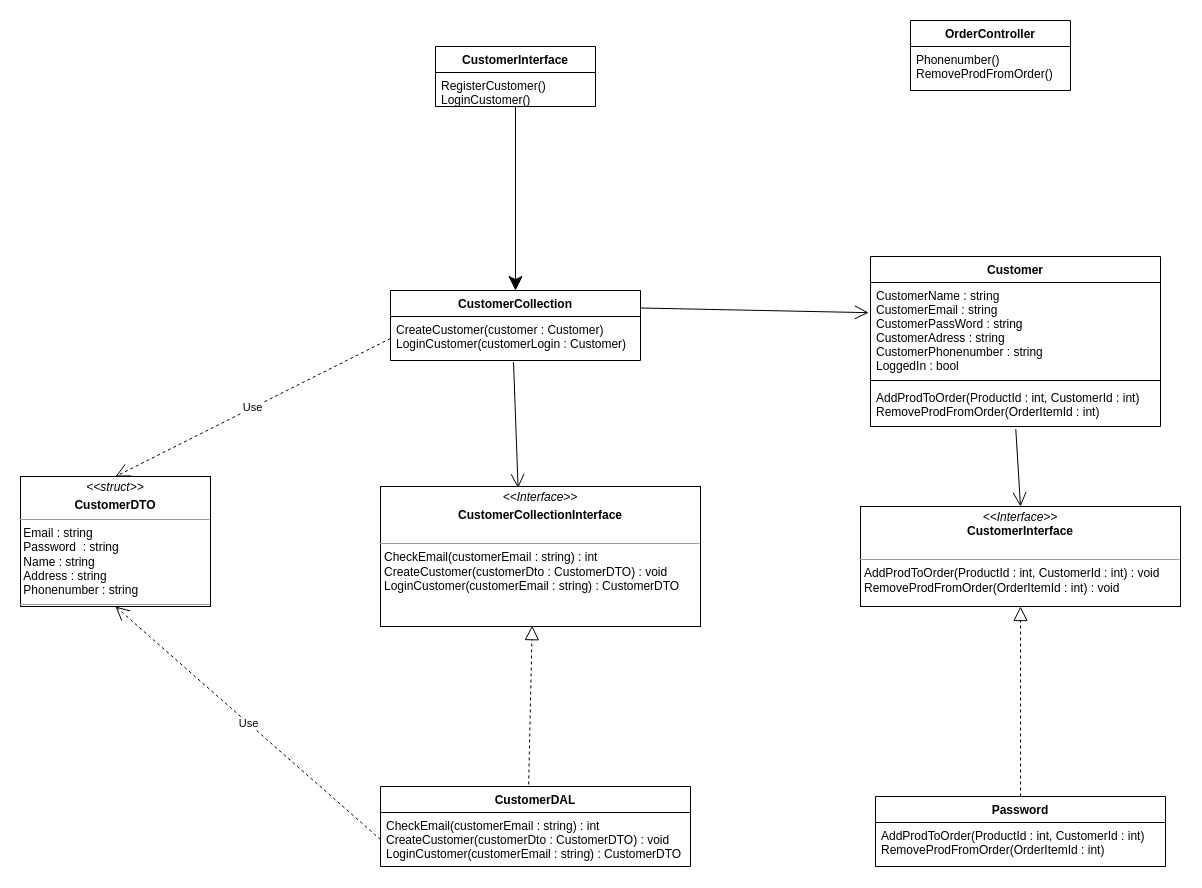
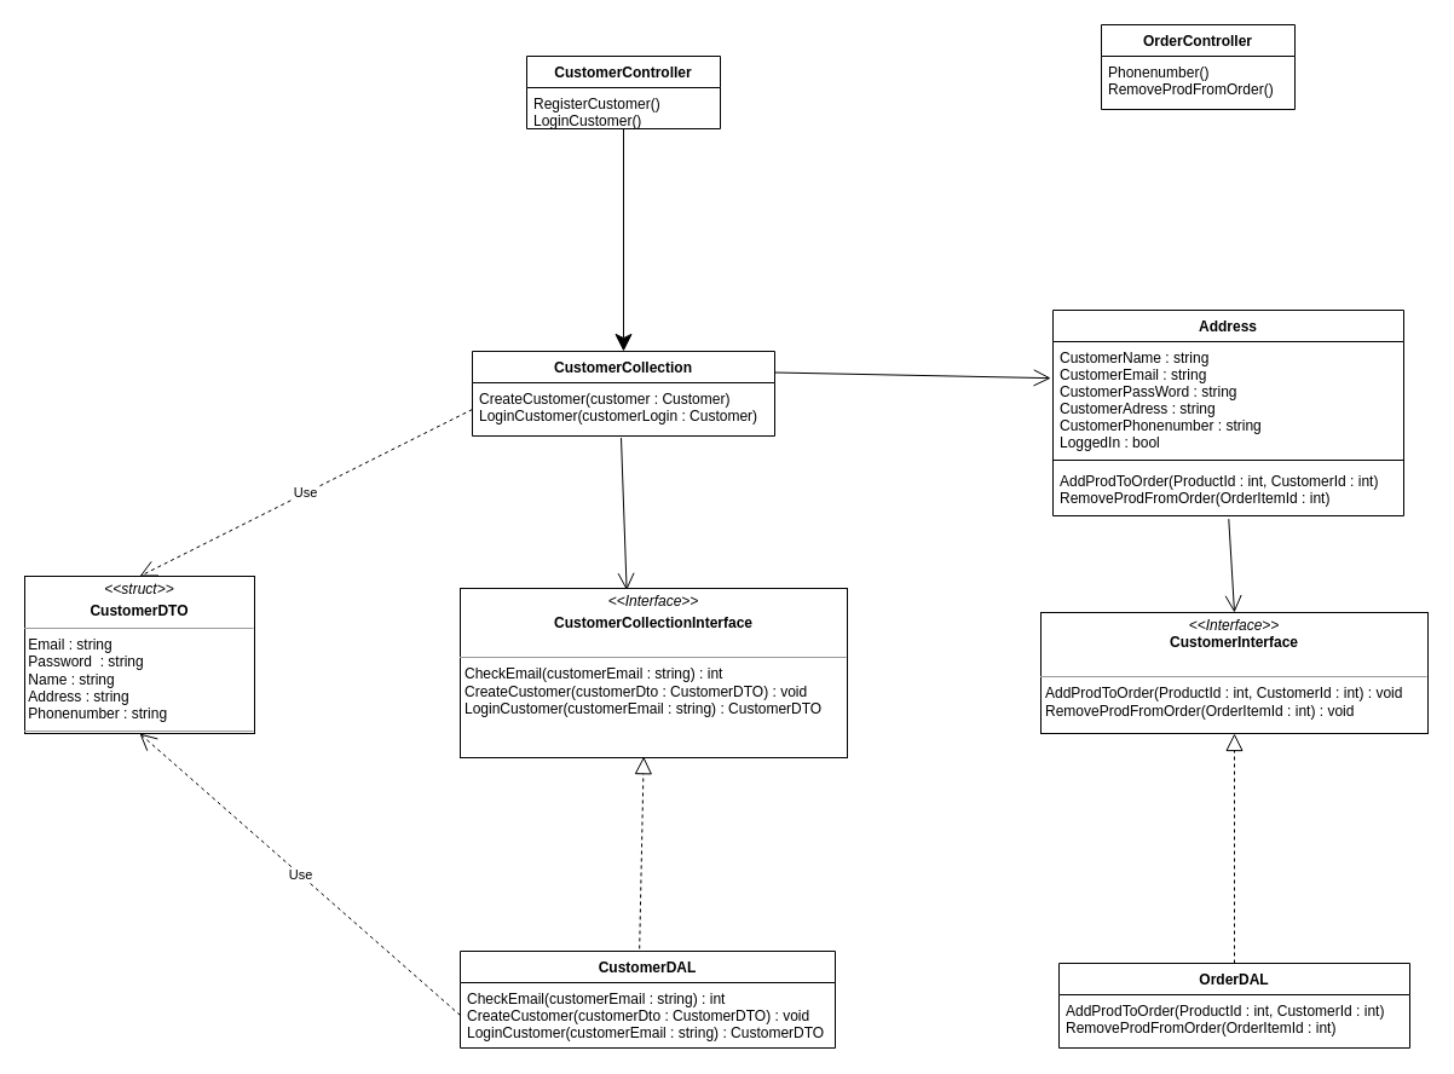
  <mxCell id="0" />
  <mxCell id="1" parent="0" />
  <mxCell id="2" value="&lt;p style=&quot;margin: 0px ; margin-top: 4px ; text-align: center&quot;&gt;&lt;i&gt;&amp;lt;&amp;lt;Interface&amp;gt;&amp;gt;&lt;/i&gt;&lt;/p&gt;&lt;p style=&quot;margin: 0px ; margin-top: 4px ; text-align: center&quot;&gt;&lt;b&gt;CustomerCollectionInterface&lt;/b&gt;&lt;/p&gt;&lt;br&gt;&lt;hr size=&quot;1&quot;&gt;&lt;p style=&quot;margin: 0px ; margin-left: 4px&quot;&gt;CheckEmail(customerEmail : string) : int&lt;/p&gt;&lt;p style=&quot;margin: 0px ; margin-left: 4px&quot;&gt;CreateCustomer(customerDto : CustomerDTO) : void&lt;/p&gt;&lt;p style=&quot;margin: 0px ; margin-left: 4px&quot;&gt;LoginCustomer(customerEmail : string) : CustomerDTO&lt;br&gt;&lt;/p&gt;" style="verticalAlign=top;align=left;overflow=fill;fontSize=12;fontFamily=Helvetica;html=1;" vertex="1" parent="1"><mxGeometry x="380" y="486" width="320" height="140" as="geometry" /></mxCell>
  <mxCell id="3" value="&lt;p style=&quot;margin: 0px ; margin-top: 4px ; text-align: center&quot;&gt;&lt;i&gt;&amp;lt;&amp;lt;Interface&amp;gt;&amp;gt;&lt;/i&gt;&lt;br&gt;&lt;b&gt;CustomerInterface&lt;/b&gt;&lt;br&gt;&lt;/p&gt;&lt;br&gt;&lt;hr size=&quot;1&quot;&gt;&lt;p style=&quot;margin: 0px ; margin-left: 4px&quot;&gt;AddProdToOrder(ProductId : int, CustomerId : int) : void&lt;/p&gt;&lt;p style=&quot;margin: 0px ; margin-left: 4px&quot;&gt;RemoveProdFromOrder(OrderItemId : int) : void&lt;br&gt;&lt;/p&gt;" style="verticalAlign=top;align=left;overflow=fill;fontSize=12;fontFamily=Helvetica;html=1;" vertex="1" parent="1"><mxGeometry x="860" y="506" width="320" height="100" as="geometry" /></mxCell>
  <mxCell id="4" value="&lt;p style=&quot;margin: 0px ; margin-top: 4px ; text-align: center&quot;&gt;&lt;i&gt;&amp;lt;&amp;lt;struct&amp;gt;&amp;gt;&lt;/i&gt;&lt;/p&gt;&lt;p style=&quot;margin: 0px ; margin-top: 4px ; text-align: center&quot;&gt;&lt;b&gt;CustomerDTO&lt;/b&gt;&lt;br&gt;&lt;/p&gt;&lt;hr size=&quot;1&quot;&gt;&lt;div&gt;&amp;nbsp;Email : string&lt;/div&gt;&lt;div&gt;&amp;nbsp;Password&amp;nbsp; : string&lt;/div&gt;&lt;div&gt;&amp;nbsp;Name : string&lt;/div&gt;&lt;div&gt;&amp;nbsp;Address : string&lt;/div&gt;&lt;div&gt;&amp;nbsp;Phonenumber : string&lt;br&gt;&lt;/div&gt;&lt;hr size=&quot;1&quot;&gt;" style="verticalAlign=top;align=left;overflow=fill;fontSize=12;fontFamily=Helvetica;html=1;" vertex="1" parent="1"><mxGeometry x="20" y="476" width="190" height="130" as="geometry" /></mxCell>
- <mxCell id="5" value="Customer" style="swimlane;fontStyle=1;align=center;verticalAlign=top;childLayout=stackLayout;horizontal=1;startSize=26;horizontalStack=0;resizeParent=1;resizeParentMax=0;resizeLast=0;collapsible=1;marginBottom=0;" vertex="1" parent="1"><mxGeometry x="870" y="256" width="290" height="170" as="geometry" /></mxCell>
+ <mxCell id="5" value="Address" style="swimlane;fontStyle=1;align=center;verticalAlign=top;childLayout=stackLayout;horizontal=1;startSize=26;horizontalStack=0;resizeParent=1;resizeParentMax=0;resizeLast=0;collapsible=1;marginBottom=0;" vertex="1" parent="1"><mxGeometry x="870" y="256" width="290" height="170" as="geometry" /></mxCell>
  <mxCell id="6" value="CustomerName : string&#10;CustomerEmail : string&#10;CustomerPassWord : string&#10;CustomerAdress : string&#10;CustomerPhonenumber : string&#10;LoggedIn : bool&#10;&#10;" style="text;strokeColor=none;fillColor=none;align=left;verticalAlign=top;spacingLeft=4;spacingRight=4;overflow=hidden;rotatable=0;points=[[0,0.5],[1,0.5]];portConstraint=eastwest;" vertex="1" parent="5"><mxGeometry y="26" width="290" height="94" as="geometry" /></mxCell>
  <mxCell id="7" value="" style="line;strokeWidth=1;fillColor=none;align=left;verticalAlign=middle;spacingTop=-1;spacingLeft=3;spacingRight=3;rotatable=0;labelPosition=right;points=[];portConstraint=eastwest;" vertex="1" parent="5"><mxGeometry y="120" width="290" height="8" as="geometry" /></mxCell>
  <mxCell id="8" value="AddProdToOrder(ProductId : int, CustomerId : int)&#10;RemoveProdFromOrder(OrderItemId : int)&#10;&#10; " style="text;strokeColor=none;fillColor=none;align=left;verticalAlign=top;spacingLeft=4;spacingRight=4;overflow=hidden;rotatable=0;points=[[0,0.5],[1,0.5]];portConstraint=eastwest;" vertex="1" parent="5"><mxGeometry y="128" width="290" height="42" as="geometry" /></mxCell>
  <mxCell id="9" value="CustomerCollection" style="swimlane;fontStyle=1;align=center;verticalAlign=top;childLayout=stackLayout;horizontal=1;startSize=26;horizontalStack=0;resizeParent=1;resizeParentMax=0;resizeLast=0;collapsible=1;marginBottom=0;" vertex="1" parent="1"><mxGeometry x="390" y="290" width="250" height="70" as="geometry" /></mxCell>
  <mxCell id="10" value="CreateCustomer(customer : Customer)&#10;LoginCustomer(customerLogin : Customer)&#10;" style="text;strokeColor=none;fillColor=none;align=left;verticalAlign=top;spacingLeft=4;spacingRight=4;overflow=hidden;rotatable=0;points=[[0,0.5],[1,0.5]];portConstraint=eastwest;" vertex="1" parent="9"><mxGeometry y="26" width="250" height="44" as="geometry" /></mxCell>
  <mxCell id="11" value="Use" style="endArrow=open;endSize=12;dashed=1;html=1;rounded=0;exitX=0;exitY=0.5;exitDx=0;exitDy=0;entryX=0.5;entryY=1;entryDx=0;entryDy=0;" edge="1" parent="1" source="18" target="4"><mxGeometry width="160" relative="1" as="geometry"><mxPoint x="1050" y="686" as="sourcePoint" /><mxPoint x="1210" y="686" as="targetPoint" /></mxGeometry></mxCell>
  <mxCell id="12" value="Use" style="endArrow=open;endSize=12;dashed=1;html=1;rounded=0;exitX=0;exitY=0.5;exitDx=0;exitDy=0;entryX=0.5;entryY=0;entryDx=0;entryDy=0;" edge="1" parent="1" source="10" target="4"><mxGeometry width="160" relative="1" as="geometry"><mxPoint x="820" y="726" as="sourcePoint" /><mxPoint x="980" y="726" as="targetPoint" /></mxGeometry></mxCell>
- <mxCell id="13" value="Password" style="swimlane;fontStyle=1;align=center;verticalAlign=top;childLayout=stackLayout;horizontal=1;startSize=26;horizontalStack=0;resizeParent=1;resizeParentMax=0;resizeLast=0;collapsible=1;marginBottom=0;" vertex="1" parent="1"><mxGeometry x="875" y="796" width="290" height="70" as="geometry" /></mxCell>
+ <mxCell id="13" value="OrderDAL" style="swimlane;fontStyle=1;align=center;verticalAlign=top;childLayout=stackLayout;horizontal=1;startSize=26;horizontalStack=0;resizeParent=1;resizeParentMax=0;resizeLast=0;collapsible=1;marginBottom=0;" vertex="1" parent="1"><mxGeometry x="875" y="796" width="290" height="70" as="geometry" /></mxCell>
  <mxCell id="14" value="AddProdToOrder(ProductId : int, CustomerId : int)&#10;RemoveProdFromOrder(OrderItemId : int)" style="text;strokeColor=none;fillColor=none;align=left;verticalAlign=top;spacingLeft=4;spacingRight=4;overflow=hidden;rotatable=0;points=[[0,0.5],[1,0.5]];portConstraint=eastwest;" vertex="1" parent="13"><mxGeometry y="26" width="290" height="44" as="geometry" /></mxCell>
  <mxCell id="15" value="" style="endArrow=open;endFill=1;endSize=12;html=1;rounded=0;exitX=1;exitY=0.25;exitDx=0;exitDy=0;entryX=-0.006;entryY=0.321;entryDx=0;entryDy=0;entryPerimeter=0;" edge="1" parent="1" source="9" target="6"><mxGeometry width="160" relative="1" as="geometry"><mxPoint x="660" y="324.41" as="sourcePoint" /><mxPoint x="820" y="324.41" as="targetPoint" /></mxGeometry></mxCell>
  <mxCell id="16" value="" style="endArrow=open;endFill=1;endSize=12;html=1;rounded=0;exitX=0.492;exitY=1.036;exitDx=0;exitDy=0;exitPerimeter=0;entryX=0.43;entryY=0.011;entryDx=0;entryDy=0;entryPerimeter=0;" edge="1" parent="1" source="10" target="2"><mxGeometry width="160" relative="1" as="geometry"><mxPoint x="780" y="596" as="sourcePoint" /><mxPoint x="940" y="596" as="targetPoint" /></mxGeometry></mxCell>
  <mxCell id="17" value="CustomerDAL" style="swimlane;fontStyle=1;align=center;verticalAlign=top;childLayout=stackLayout;horizontal=1;startSize=26;horizontalStack=0;resizeParent=1;resizeParentMax=0;resizeLast=0;collapsible=1;marginBottom=0;" vertex="1" parent="1"><mxGeometry x="380" y="786" width="310" height="80" as="geometry" /></mxCell>
  <mxCell id="18" value="CheckEmail(customerEmail : string) : int&#10;CreateCustomer(customerDto : CustomerDTO) : void&#10;LoginCustomer(customerEmail : string) : CustomerDTO" style="text;strokeColor=none;fillColor=none;align=left;verticalAlign=top;spacingLeft=4;spacingRight=4;overflow=hidden;rotatable=0;points=[[0,0.5],[1,0.5]];portConstraint=eastwest;" vertex="1" parent="17"><mxGeometry y="26" width="310" height="54" as="geometry" /></mxCell>
  <mxCell id="19" value="" style="endArrow=block;dashed=1;endFill=0;endSize=12;html=1;rounded=0;exitX=0.478;exitY=-0.026;exitDx=0;exitDy=0;exitPerimeter=0;entryX=0.474;entryY=0.994;entryDx=0;entryDy=0;entryPerimeter=0;" edge="1" parent="1" source="17" target="2"><mxGeometry width="160" relative="1" as="geometry"><mxPoint x="500" y="596" as="sourcePoint" /><mxPoint x="660" y="596" as="targetPoint" /></mxGeometry></mxCell>
  <mxCell id="20" value="" style="endArrow=block;dashed=1;endFill=0;endSize=12;html=1;rounded=0;exitX=0.5;exitY=0;exitDx=0;exitDy=0;entryX=0.5;entryY=1;entryDx=0;entryDy=0;" edge="1" parent="1" source="13" target="3"><mxGeometry width="160" relative="1" as="geometry"><mxPoint x="880" y="706" as="sourcePoint" /><mxPoint x="1040" y="706" as="targetPoint" /></mxGeometry></mxCell>
  <mxCell id="21" value="" style="endArrow=open;endFill=1;endSize=12;html=1;rounded=0;exitX=0.501;exitY=1.063;exitDx=0;exitDy=0;exitPerimeter=0;entryX=0.5;entryY=0;entryDx=0;entryDy=0;" edge="1" parent="1" source="8" target="3"><mxGeometry width="160" relative="1" as="geometry"><mxPoint x="1200" y="446" as="sourcePoint" /><mxPoint x="1360" y="446" as="targetPoint" /></mxGeometry></mxCell>
- <mxCell id="22" value="CustomerInterface" style="swimlane;fontStyle=1;align=center;verticalAlign=top;childLayout=stackLayout;horizontal=1;startSize=26;horizontalStack=0;resizeParent=1;resizeParentMax=0;resizeLast=0;collapsible=1;marginBottom=0;" vertex="1" parent="1"><mxGeometry x="435" y="46" width="160" height="60" as="geometry" /></mxCell>
+ <mxCell id="22" value="CustomerController" style="swimlane;fontStyle=1;align=center;verticalAlign=top;childLayout=stackLayout;horizontal=1;startSize=26;horizontalStack=0;resizeParent=1;resizeParentMax=0;resizeLast=0;collapsible=1;marginBottom=0;" vertex="1" parent="1"><mxGeometry x="435" y="46" width="160" height="60" as="geometry" /></mxCell>
  <mxCell id="23" value="RegisterCustomer()&#10;LoginCustomer()&#10;" style="text;strokeColor=none;fillColor=none;align=left;verticalAlign=top;spacingLeft=4;spacingRight=4;overflow=hidden;rotatable=0;points=[[0,0.5],[1,0.5]];portConstraint=eastwest;" vertex="1" parent="22"><mxGeometry y="26" width="160" height="34" as="geometry" /></mxCell>
  <mxCell id="24" value="" style="endArrow=classic;endFill=1;endSize=12;html=1;rounded=0;exitX=0.5;exitY=1;exitDx=0;exitDy=0;entryX=0.5;entryY=0;entryDx=0;entryDy=0;" edge="1" parent="1" source="22" target="9"><mxGeometry width="160" relative="1" as="geometry"><mxPoint x="390" y="386" as="sourcePoint" /><mxPoint x="550" y="386" as="targetPoint" /></mxGeometry></mxCell>
  <mxCell id="25" value="OrderController" style="swimlane;fontStyle=1;align=center;verticalAlign=top;childLayout=stackLayout;horizontal=1;startSize=26;horizontalStack=0;resizeParent=1;resizeParentMax=0;resizeLast=0;collapsible=1;marginBottom=0;" vertex="1" parent="1"><mxGeometry x="910" y="20" width="160" height="70" as="geometry"><mxRectangle x="380" y="-196" width="100" height="26" as="alternateBounds" /></mxGeometry></mxCell>
  <mxCell id="26" value="Phonenumber()&#10;RemoveProdFromOrder()&#10;" style="text;strokeColor=none;fillColor=none;align=left;verticalAlign=top;spacingLeft=4;spacingRight=4;overflow=hidden;rotatable=0;points=[[0,0.5],[1,0.5]];portConstraint=eastwest;" vertex="1" parent="25"><mxGeometry y="26" width="160" height="44" as="geometry" /></mxCell>
